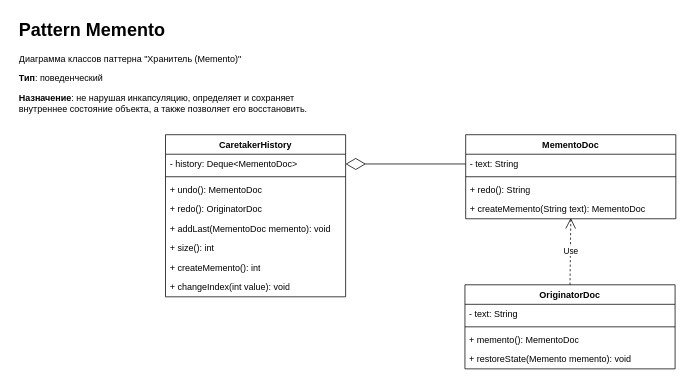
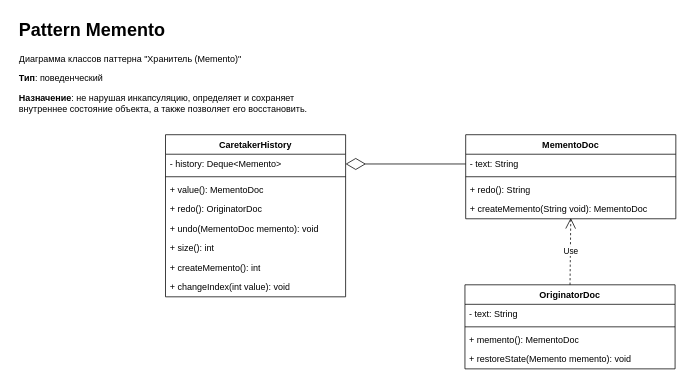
  <mxCell id="0" />
  <mxCell id="1" parent="0" />
  <mxCell id="2" value="&lt;h1&gt;Pattern Memento&lt;/h1&gt;&lt;p&gt;Диаграмма классов паттерна &quot;Хранитель (Memento)&quot;&lt;/p&gt;&lt;p&gt;&lt;b&gt;Тип&lt;/b&gt;: поведенческий&lt;/p&gt;&lt;p&gt;&lt;b&gt;Назначение&lt;/b&gt;: не нарушая инкапсуляцию, определяет и сохраняет внутреннее состояние объекта, а также позволяет его восстановить.&lt;/p&gt;" style="text;html=1;strokeColor=none;fillColor=none;spacing=5;spacingTop=-20;whiteSpace=wrap;overflow=hidden;rounded=0;" vertex="1" parent="1"><mxGeometry x="20" y="20" width="400" height="160" as="geometry" /></mxCell>
  <mxCell id="3" value="OriginatorDoc" style="swimlane;fontStyle=1;align=center;verticalAlign=top;childLayout=stackLayout;horizontal=1;startSize=26;horizontalStack=0;resizeParent=1;resizeParentMax=0;resizeLast=0;collapsible=1;marginBottom=0;whiteSpace=wrap;html=1;" vertex="1" parent="1"><mxGeometry x="619" y="379" width="280" height="112" as="geometry" /></mxCell>
  <mxCell id="4" value="- text: String" style="text;strokeColor=none;fillColor=none;align=left;verticalAlign=top;spacingLeft=4;spacingRight=4;overflow=hidden;rotatable=0;points=[[0,0.5],[1,0.5]];portConstraint=eastwest;whiteSpace=wrap;html=1;" vertex="1" parent="3"><mxGeometry y="26" width="280" height="26" as="geometry" /></mxCell>
  <mxCell id="5" value="" style="line;strokeWidth=1;fillColor=none;align=left;verticalAlign=middle;spacingTop=-1;spacingLeft=3;spacingRight=3;rotatable=0;labelPosition=right;points=[];portConstraint=eastwest;strokeColor=inherit;" vertex="1" parent="3"><mxGeometry y="52" width="280" height="8" as="geometry" /></mxCell>
  <mxCell id="6" value="+ memento(): MementoDoc" style="text;strokeColor=none;fillColor=none;align=left;verticalAlign=top;spacingLeft=4;spacingRight=4;overflow=hidden;rotatable=0;points=[[0,0.5],[1,0.5]];portConstraint=eastwest;whiteSpace=wrap;html=1;" vertex="1" parent="3"><mxGeometry y="60" width="280" height="26" as="geometry" /></mxCell>
  <mxCell id="7" value="+ restoreState(Memento memento): void" style="text;strokeColor=none;fillColor=none;align=left;verticalAlign=top;spacingLeft=4;spacingRight=4;overflow=hidden;rotatable=0;points=[[0,0.5],[1,0.5]];portConstraint=eastwest;whiteSpace=wrap;html=1;" vertex="1" parent="3"><mxGeometry y="86" width="280" height="26" as="geometry" /></mxCell>
  <mxCell id="8" value="MementoDoc" style="swimlane;fontStyle=1;align=center;verticalAlign=top;childLayout=stackLayout;horizontal=1;startSize=26;horizontalStack=0;resizeParent=1;resizeParentMax=0;resizeLast=0;collapsible=1;marginBottom=0;whiteSpace=wrap;html=1;" vertex="1" parent="1"><mxGeometry x="620" y="179" width="280" height="112" as="geometry" /></mxCell>
  <mxCell id="9" value="- text: String" style="text;strokeColor=none;fillColor=none;align=left;verticalAlign=top;spacingLeft=4;spacingRight=4;overflow=hidden;rotatable=0;points=[[0,0.5],[1,0.5]];portConstraint=eastwest;whiteSpace=wrap;html=1;" vertex="1" parent="8"><mxGeometry y="26" width="280" height="26" as="geometry" /></mxCell>
  <mxCell id="10" value="" style="line;strokeWidth=1;fillColor=none;align=left;verticalAlign=middle;spacingTop=-1;spacingLeft=3;spacingRight=3;rotatable=0;labelPosition=right;points=[];portConstraint=eastwest;strokeColor=inherit;" vertex="1" parent="8"><mxGeometry y="52" width="280" height="8" as="geometry" /></mxCell>
  <mxCell id="11" value="+ redo(): String" style="text;strokeColor=none;fillColor=none;align=left;verticalAlign=top;spacingLeft=4;spacingRight=4;overflow=hidden;rotatable=0;points=[[0,0.5],[1,0.5]];portConstraint=eastwest;whiteSpace=wrap;html=1;" vertex="1" parent="8"><mxGeometry y="60" width="280" height="26" as="geometry" /></mxCell>
- <mxCell id="12" value="+ createMemento(String text): MementoDoc" style="text;strokeColor=none;fillColor=none;align=left;verticalAlign=top;spacingLeft=4;spacingRight=4;overflow=hidden;rotatable=0;points=[[0,0.5],[1,0.5]];portConstraint=eastwest;whiteSpace=wrap;html=1;" vertex="1" parent="8"><mxGeometry y="86" width="280" height="26" as="geometry" /></mxCell>
+ <mxCell id="12" value="+ createMemento(String void): MementoDoc" style="text;strokeColor=none;fillColor=none;align=left;verticalAlign=top;spacingLeft=4;spacingRight=4;overflow=hidden;rotatable=0;points=[[0,0.5],[1,0.5]];portConstraint=eastwest;whiteSpace=wrap;html=1;" vertex="1" parent="8"><mxGeometry y="86" width="280" height="26" as="geometry" /></mxCell>
  <mxCell id="13" value="CaretakerHistory" style="swimlane;fontStyle=1;align=center;verticalAlign=top;childLayout=stackLayout;horizontal=1;startSize=26;horizontalStack=0;resizeParent=1;resizeParentMax=0;resizeLast=0;collapsible=1;marginBottom=0;whiteSpace=wrap;html=1;" vertex="1" parent="1"><mxGeometry x="220" y="179" width="240" height="216" as="geometry" /></mxCell>
- <mxCell id="14" value="- history: Deque&amp;lt;MementoDoc&amp;gt;" style="text;strokeColor=none;fillColor=none;align=left;verticalAlign=top;spacingLeft=4;spacingRight=4;overflow=hidden;rotatable=0;points=[[0,0.5],[1,0.5]];portConstraint=eastwest;whiteSpace=wrap;html=1;" vertex="1" parent="13"><mxGeometry y="26" width="240" height="26" as="geometry" /></mxCell>
+ <mxCell id="14" value="- history: Deque&amp;lt;Memento&amp;gt;" style="text;strokeColor=none;fillColor=none;align=left;verticalAlign=top;spacingLeft=4;spacingRight=4;overflow=hidden;rotatable=0;points=[[0,0.5],[1,0.5]];portConstraint=eastwest;whiteSpace=wrap;html=1;" vertex="1" parent="13"><mxGeometry y="26" width="240" height="26" as="geometry" /></mxCell>
  <mxCell id="15" value="" style="line;strokeWidth=1;fillColor=none;align=left;verticalAlign=middle;spacingTop=-1;spacingLeft=3;spacingRight=3;rotatable=0;labelPosition=right;points=[];portConstraint=eastwest;strokeColor=inherit;" vertex="1" parent="13"><mxGeometry y="52" width="240" height="8" as="geometry" /></mxCell>
- <mxCell id="16" value="+ undo(): MementoDoc" style="text;strokeColor=none;fillColor=none;align=left;verticalAlign=top;spacingLeft=4;spacingRight=4;overflow=hidden;rotatable=0;points=[[0,0.5],[1,0.5]];portConstraint=eastwest;whiteSpace=wrap;html=1;" vertex="1" parent="13"><mxGeometry y="60" width="240" height="26" as="geometry" /></mxCell>
+ <mxCell id="16" value="+ value(): MementoDoc" style="text;strokeColor=none;fillColor=none;align=left;verticalAlign=top;spacingLeft=4;spacingRight=4;overflow=hidden;rotatable=0;points=[[0,0.5],[1,0.5]];portConstraint=eastwest;whiteSpace=wrap;html=1;" vertex="1" parent="13"><mxGeometry y="60" width="240" height="26" as="geometry" /></mxCell>
  <mxCell id="17" value="+ redo(): OriginatorDoc" style="text;strokeColor=none;fillColor=none;align=left;verticalAlign=top;spacingLeft=4;spacingRight=4;overflow=hidden;rotatable=0;points=[[0,0.5],[1,0.5]];portConstraint=eastwest;whiteSpace=wrap;html=1;" vertex="1" parent="13"><mxGeometry y="86" width="240" height="26" as="geometry" /></mxCell>
- <mxCell id="18" value="+ addLast(MementoDoc memento): void" style="text;strokeColor=none;fillColor=none;align=left;verticalAlign=top;spacingLeft=4;spacingRight=4;overflow=hidden;rotatable=0;points=[[0,0.5],[1,0.5]];portConstraint=eastwest;whiteSpace=wrap;html=1;" vertex="1" parent="13"><mxGeometry y="112" width="240" height="26" as="geometry" /></mxCell>
+ <mxCell id="18" value="+ undo(MementoDoc memento): void" style="text;strokeColor=none;fillColor=none;align=left;verticalAlign=top;spacingLeft=4;spacingRight=4;overflow=hidden;rotatable=0;points=[[0,0.5],[1,0.5]];portConstraint=eastwest;whiteSpace=wrap;html=1;" vertex="1" parent="13"><mxGeometry y="112" width="240" height="26" as="geometry" /></mxCell>
  <mxCell id="19" value="+ size(): int" style="text;strokeColor=none;fillColor=none;align=left;verticalAlign=top;spacingLeft=4;spacingRight=4;overflow=hidden;rotatable=0;points=[[0,0.5],[1,0.5]];portConstraint=eastwest;whiteSpace=wrap;html=1;" vertex="1" parent="13"><mxGeometry y="138" width="240" height="26" as="geometry" /></mxCell>
  <mxCell id="20" value="+ createMemento(): int" style="text;strokeColor=none;fillColor=none;align=left;verticalAlign=top;spacingLeft=4;spacingRight=4;overflow=hidden;rotatable=0;points=[[0,0.5],[1,0.5]];portConstraint=eastwest;whiteSpace=wrap;html=1;" vertex="1" parent="13"><mxGeometry y="164" width="240" height="26" as="geometry" /></mxCell>
  <mxCell id="21" value="+ changeIndex(int value): void" style="text;strokeColor=none;fillColor=none;align=left;verticalAlign=top;spacingLeft=4;spacingRight=4;overflow=hidden;rotatable=0;points=[[0,0.5],[1,0.5]];portConstraint=eastwest;whiteSpace=wrap;html=1;" vertex="1" parent="13"><mxGeometry y="190" width="240" height="26" as="geometry" /></mxCell>
  <mxCell id="22" value="Use" style="endArrow=open;endSize=12;dashed=1;html=1;rounded=0;exitX=0.5;exitY=0;exitDx=0;exitDy=0;" edge="1" parent="1" source="3"><mxGeometry x="0.007" width="160" relative="1" as="geometry"><mxPoint x="829" y="349" as="sourcePoint" /><mxPoint x="760" y="290" as="targetPoint" /><mxPoint as="offset" /></mxGeometry></mxCell>
  <mxCell id="23" value="" style="endArrow=diamondThin;endFill=0;endSize=24;html=1;rounded=0;entryX=1;entryY=0.5;entryDx=0;entryDy=0;exitX=0;exitY=0.5;exitDx=0;exitDy=0;" edge="1" parent="1" source="9" target="14"><mxGeometry width="160" relative="1" as="geometry"><mxPoint x="600" y="130" as="sourcePoint" /><mxPoint x="760" y="130" as="targetPoint" /></mxGeometry></mxCell>
